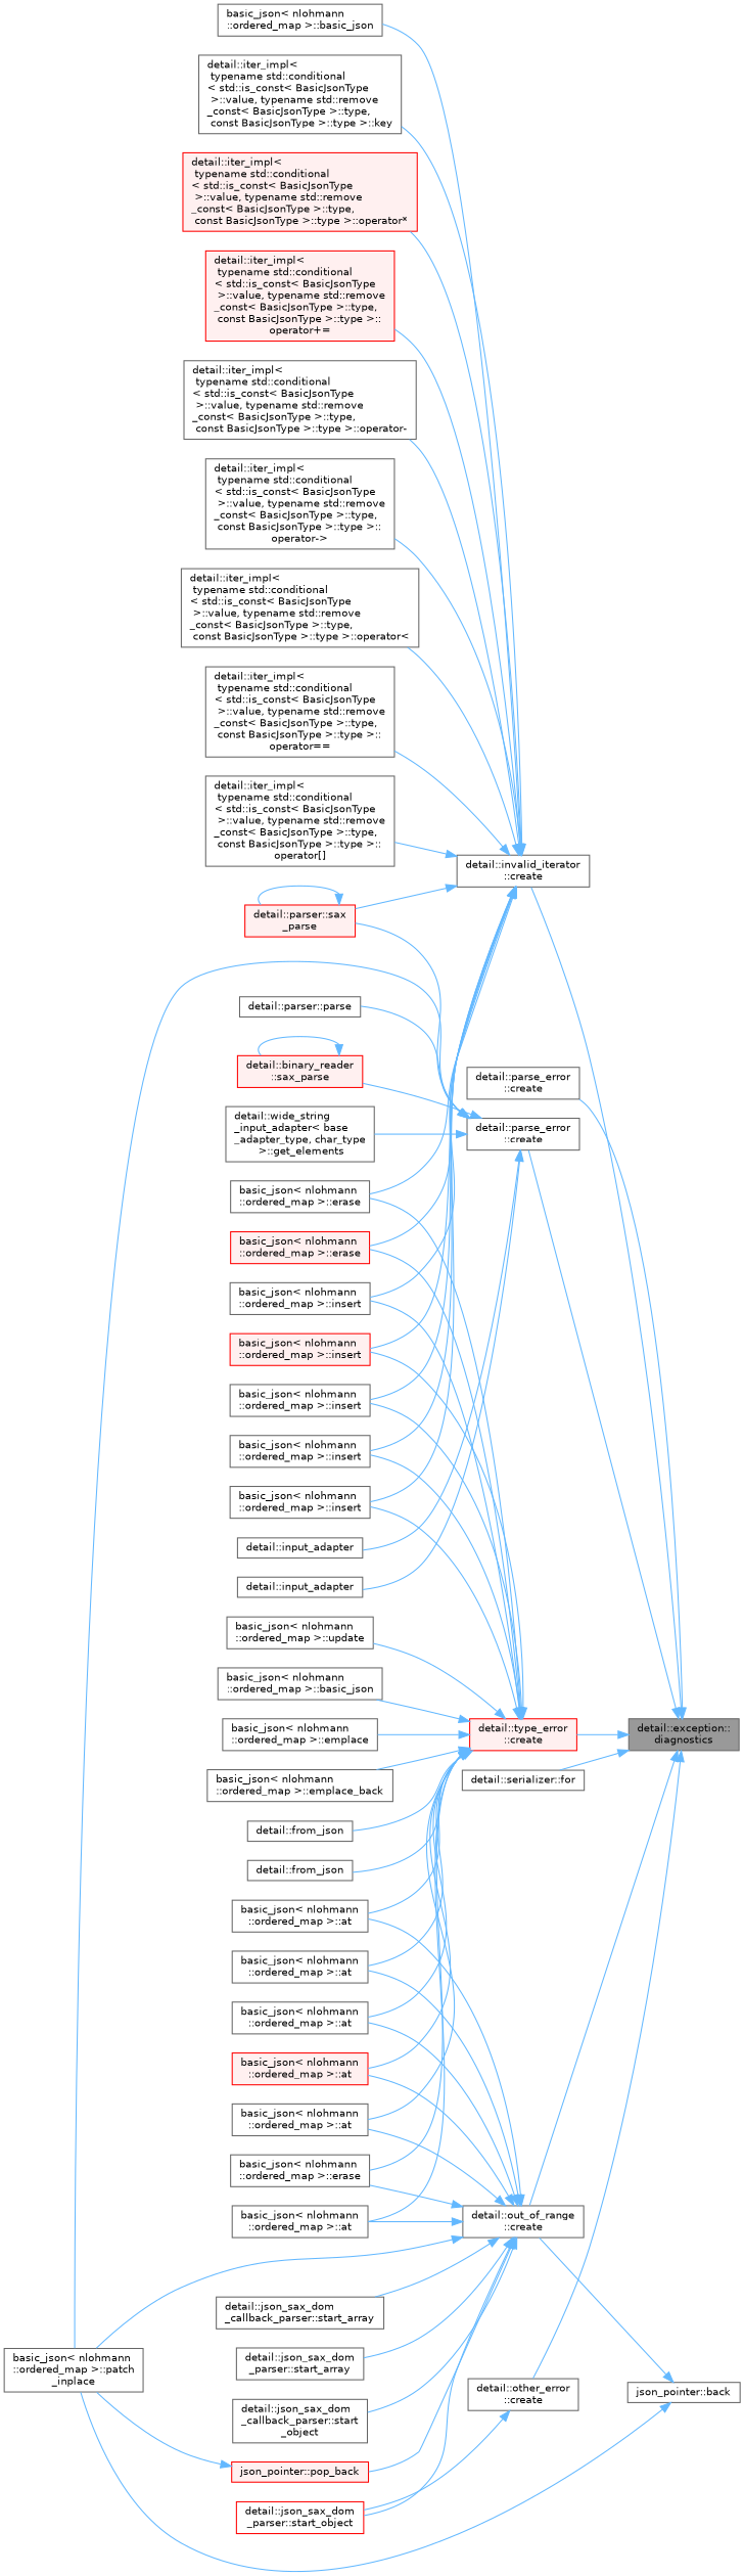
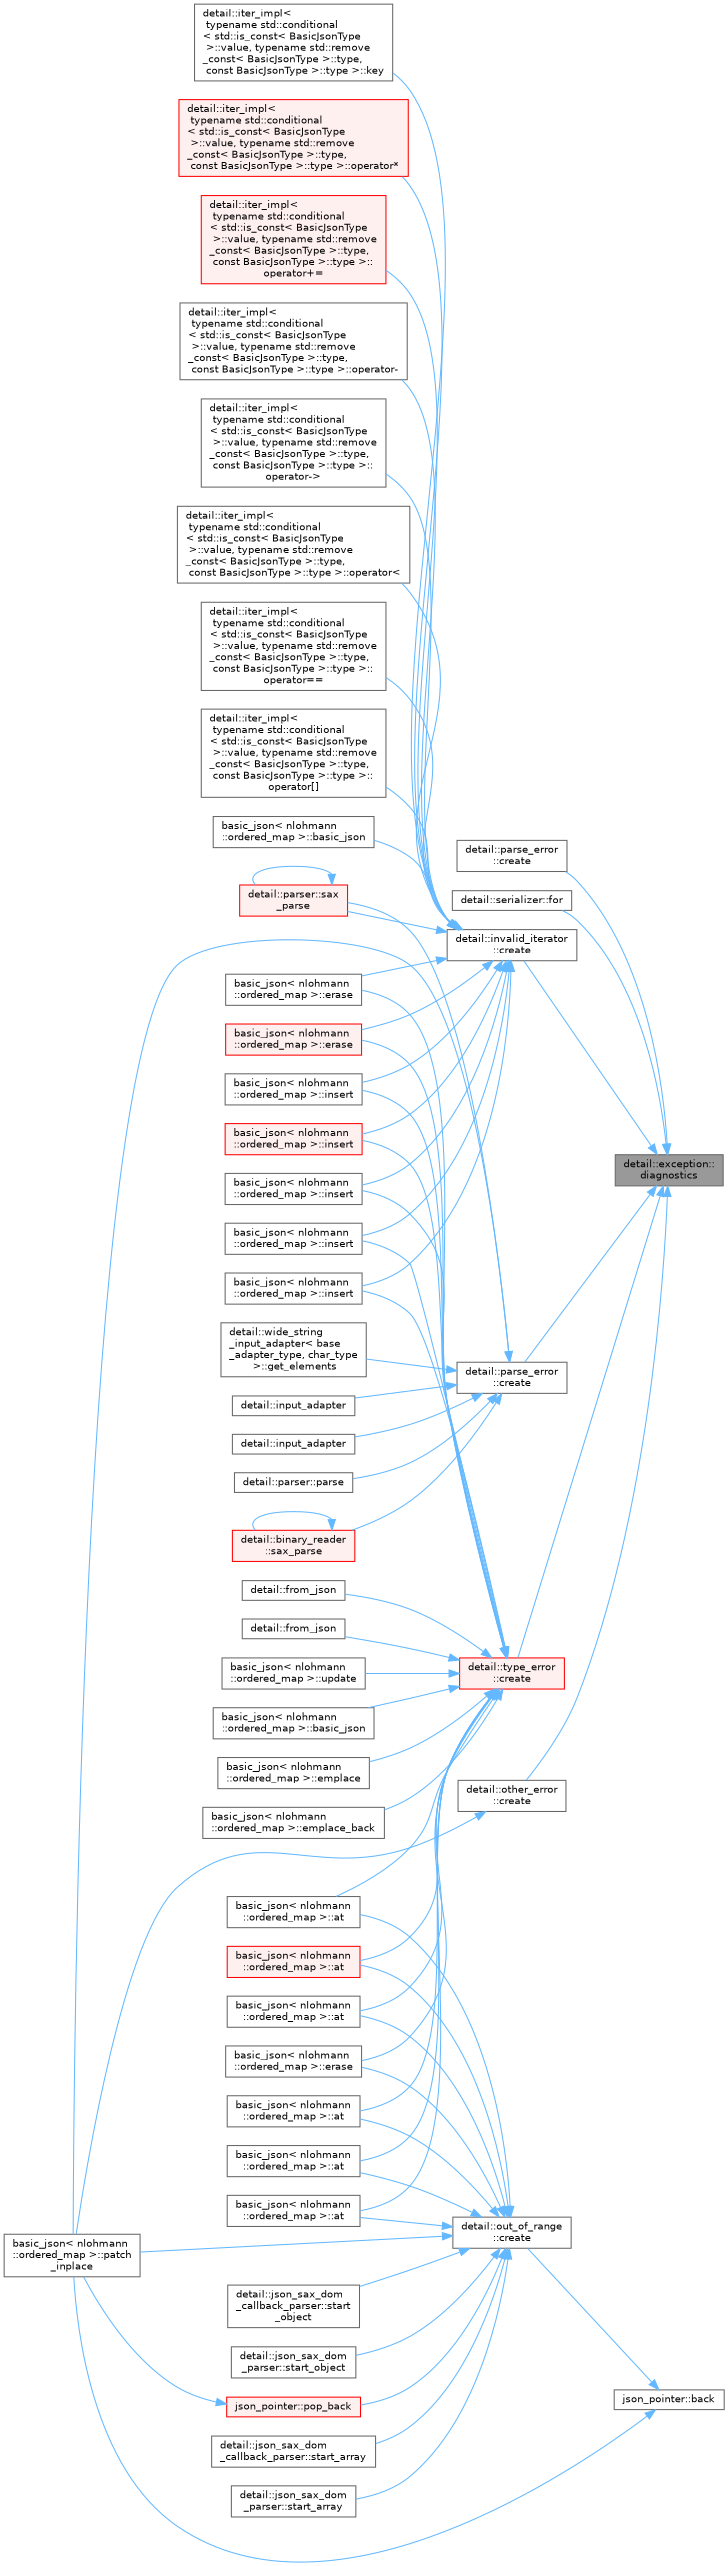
  digraph {
    rankdir=RL
    node [color=grey40 fillcolor=white fontname=Helvetica fontsize=10 shape=box style=filled]
    edge [color=steelblue1 dir=back fontname=Helvetica fontsize=10 labelfontname=Helvetica labelfontsize=10 style=solid]
    n1 [color=gray40 fillcolor=grey60 fontcolor=black height=0.2 label="detail::exception::\ldiagnostics" width=0.4]
    n2 [height=0.2 label="detail::invalid_iterator\l::create" width=0.4]
    n3 [height=0.2 label="detail::other_error\l::create" width=0.4]
    n4 [height=0.2 label="detail::out_of_range\l::create" width=0.4]
    n5 [height=0.2 label="detail::parse_error\l::create" width=0.4]
    n6 [height=0.2 label="detail::parse_error\l::create" width=0.4]
    n7 [color=red fillcolor="#FFF0F0" height=0.2 label="detail::type_error\l::create" width=0.4]
    n8 [height=0.2 label="detail::serializer::for" width=0.4]
    n9 [height=0.2 label="basic_json\< nlohmann\l::ordered_map \>::basic_json" width=0.4]
    n10 [height=0.2 label="basic_json\< nlohmann\l::ordered_map \>::erase" width=0.4]
    n11 [color=red fillcolor="#FFF0F0" height=0.2 label="basic_json\< nlohmann\l::ordered_map \>::erase" width=0.4]
    n12 [height=0.2 label="basic_json\< nlohmann\l::ordered_map \>::insert" width=0.4]
    n13 [color=red fillcolor="#FFF0F0" height=0.2 label="basic_json\< nlohmann\l::ordered_map \>::insert" width=0.4]
    n14 [height=0.2 label="basic_json\< nlohmann\l::ordered_map \>::insert" width=0.4]
    n15 [height=0.2 label="basic_json\< nlohmann\l::ordered_map \>::insert" width=0.4]
    n16 [height=0.2 label="basic_json\< nlohmann\l::ordered_map \>::insert" width=0.4]
    n17 [height=0.2 label="detail::iter_impl\<\l typename std::conditional\l\< std::is_const\< BasicJsonType\l \>::value, typename std::remove\l_const\< BasicJsonType \>::type,\l const BasicJsonType \>::type \>::key" width=0.4]
    n18 [color=red fillcolor="#FFF0F0" height=0.2 label="detail::iter_impl\<\l typename std::conditional\l\< std::is_const\< BasicJsonType\l \>::value, typename std::remove\l_const\< BasicJsonType \>::type,\l const BasicJsonType \>::type \>::operator*" width=0.4]
    n19 [color=red fillcolor="#FFF0F0" height=0.2 label="detail::iter_impl\<\l typename std::conditional\l\< std::is_const\< BasicJsonType\l \>::value, typename std::remove\l_const\< BasicJsonType \>::type,\l const BasicJsonType \>::type \>::\loperator+=" width=0.4]
    n20 [height=0.2 label="detail::iter_impl\<\l typename std::conditional\l\< std::is_const\< BasicJsonType\l \>::value, typename std::remove\l_const\< BasicJsonType \>::type,\l const BasicJsonType \>::type \>::operator-" width=0.4]
    n21 [height=0.2 label="detail::iter_impl\<\l typename std::conditional\l\< std::is_const\< BasicJsonType\l \>::value, typename std::remove\l_const\< BasicJsonType \>::type,\l const BasicJsonType \>::type \>::\loperator-\>" width=0.4]
    n22 [height=0.2 label="detail::iter_impl\<\l typename std::conditional\l\< std::is_const\< BasicJsonType\l \>::value, typename std::remove\l_const\< BasicJsonType \>::type,\l const BasicJsonType \>::type \>::operator\<" width=0.4]
    n23 [height=0.2 label="detail::iter_impl\<\l typename std::conditional\l\< std::is_const\< BasicJsonType\l \>::value, typename std::remove\l_const\< BasicJsonType \>::type,\l const BasicJsonType \>::type \>::\loperator==" width=0.4]
    n24 [height=0.2 label="detail::iter_impl\<\l typename std::conditional\l\< std::is_const\< BasicJsonType\l \>::value, typename std::remove\l_const\< BasicJsonType \>::type,\l const BasicJsonType \>::type \>::\loperator[]" width=0.4]
    n25 [color=red fillcolor="#FFF0F0" height=0.2 label="detail::parser::sax\l_parse" width=0.4]
    n26 [height=0.2 label="basic_json\< nlohmann\l::ordered_map \>::patch\l_inplace" width=0.4]
    n27 [height=0.2 label="basic_json\< nlohmann\l::ordered_map \>::at" width=0.4]
    n28 [height=0.2 label="basic_json\< nlohmann\l::ordered_map \>::at" width=0.4]
    n29 [height=0.2 label="basic_json\< nlohmann\l::ordered_map \>::at" width=0.4]
    n30 [height=0.2 label="basic_json\< nlohmann\l::ordered_map \>::at" width=0.4]
    n31 [color=red fillcolor="#FFF0F0" height=0.2 label="basic_json\< nlohmann\l::ordered_map \>::at" width=0.4]
    n32 [height=0.2 label="basic_json\< nlohmann\l::ordered_map \>::at" width=0.4]
    n33 [height=0.2 label="basic_json\< nlohmann\l::ordered_map \>::erase" width=0.4]
    n34 [color=red fillcolor="#FFF0F0" height=0.2 label="json_pointer::pop_back" width=0.4]
    n35 [height=0.2 label="detail::json_sax_dom\l_callback_parser::start_array" width=0.4]
    n36 [height=0.2 label="detail::json_sax_dom\l_parser::start_array" width=0.4]
    n37 [height=0.2 label="detail::json_sax_dom\l_callback_parser::start\l_object" width=0.4]
-   n38 [color=red height=0.2 label="detail::json_sax_dom\l_parser::start_object" width=0.4]
+   n38 [height=0.2 label="detail::json_sax_dom\l_parser::start_object" width=0.4]
    n39 [height=0.2 label="detail::wide_string\l_input_adapter\< base\l_adapter_type, char_type\l \>::get_elements" width=0.4]
    n40 [height=0.2 label="detail::input_adapter" width=0.4]
    n41 [height=0.2 label="detail::input_adapter" width=0.4]
    n42 [height=0.2 label="detail::parser::parse" width=0.4]
    n43 [color=red fillcolor="#FFF0F0" height=0.2 label="detail::binary_reader\l::sax_parse" width=0.4]
    n44 [height=0.2 label="basic_json\< nlohmann\l::ordered_map \>::update" width=0.4]
    n45 [height=0.2 label="basic_json\< nlohmann\l::ordered_map \>::basic_json" width=0.4]
    n46 [height=0.2 label="basic_json\< nlohmann\l::ordered_map \>::emplace" width=0.4]
    n47 [height=0.2 label="basic_json\< nlohmann\l::ordered_map \>::emplace_back" width=0.4]
    n48 [height=0.2 label="detail::from_json" width=0.4]
    n49 [height=0.2 label="detail::from_json" width=0.4]
    n50 [height=0.2 label="json_pointer::back" width=0.4]
    n1 -> n2
    n1 -> n3
-   n1 -> n4
    n1 -> n5
    n1 -> n6
    n1 -> n7
    n1 -> n8
    n2 -> n9
    n2 -> n10
    n2 -> n11
    n2 -> n12
    n2 -> n13
    n2 -> n14
    n2 -> n15
    n2 -> n16
    n2 -> n17
    n2 -> n18
    n2 -> n19
    n2 -> n20
    n2 -> n21
    n2 -> n22
    n2 -> n23
    n2 -> n24
    n2 -> n25
-   n3 -> n38
+   n3 -> n26
    n4 -> n26
    n4 -> n27
    n4 -> n28
    n4 -> n29
    n4 -> n30
    n4 -> n31
    n4 -> n32
    n4 -> n33
    n4 -> n34
    n4 -> n35
    n4 -> n36
    n4 -> n37
    n4 -> n38
    n5 -> n25
    n5 -> n26
    n5 -> n39
    n5 -> n40
    n5 -> n41
    n5 -> n42
    n5 -> n43
    n7 -> n10
    n7 -> n11
    n7 -> n12
    n7 -> n13
    n7 -> n14
    n7 -> n15
    n7 -> n16
    n7 -> n27
    n7 -> n28
    n7 -> n29
    n7 -> n30
    n7 -> n31
    n7 -> n32
    n7 -> n33
    n7 -> n44
    n7 -> n45
    n7 -> n46
    n7 -> n47
    n7 -> n48
    n7 -> n49
    n25 -> n25
    n34 -> n26
    n43 -> n43
    n50 -> n4
    n50 -> n26
  }
